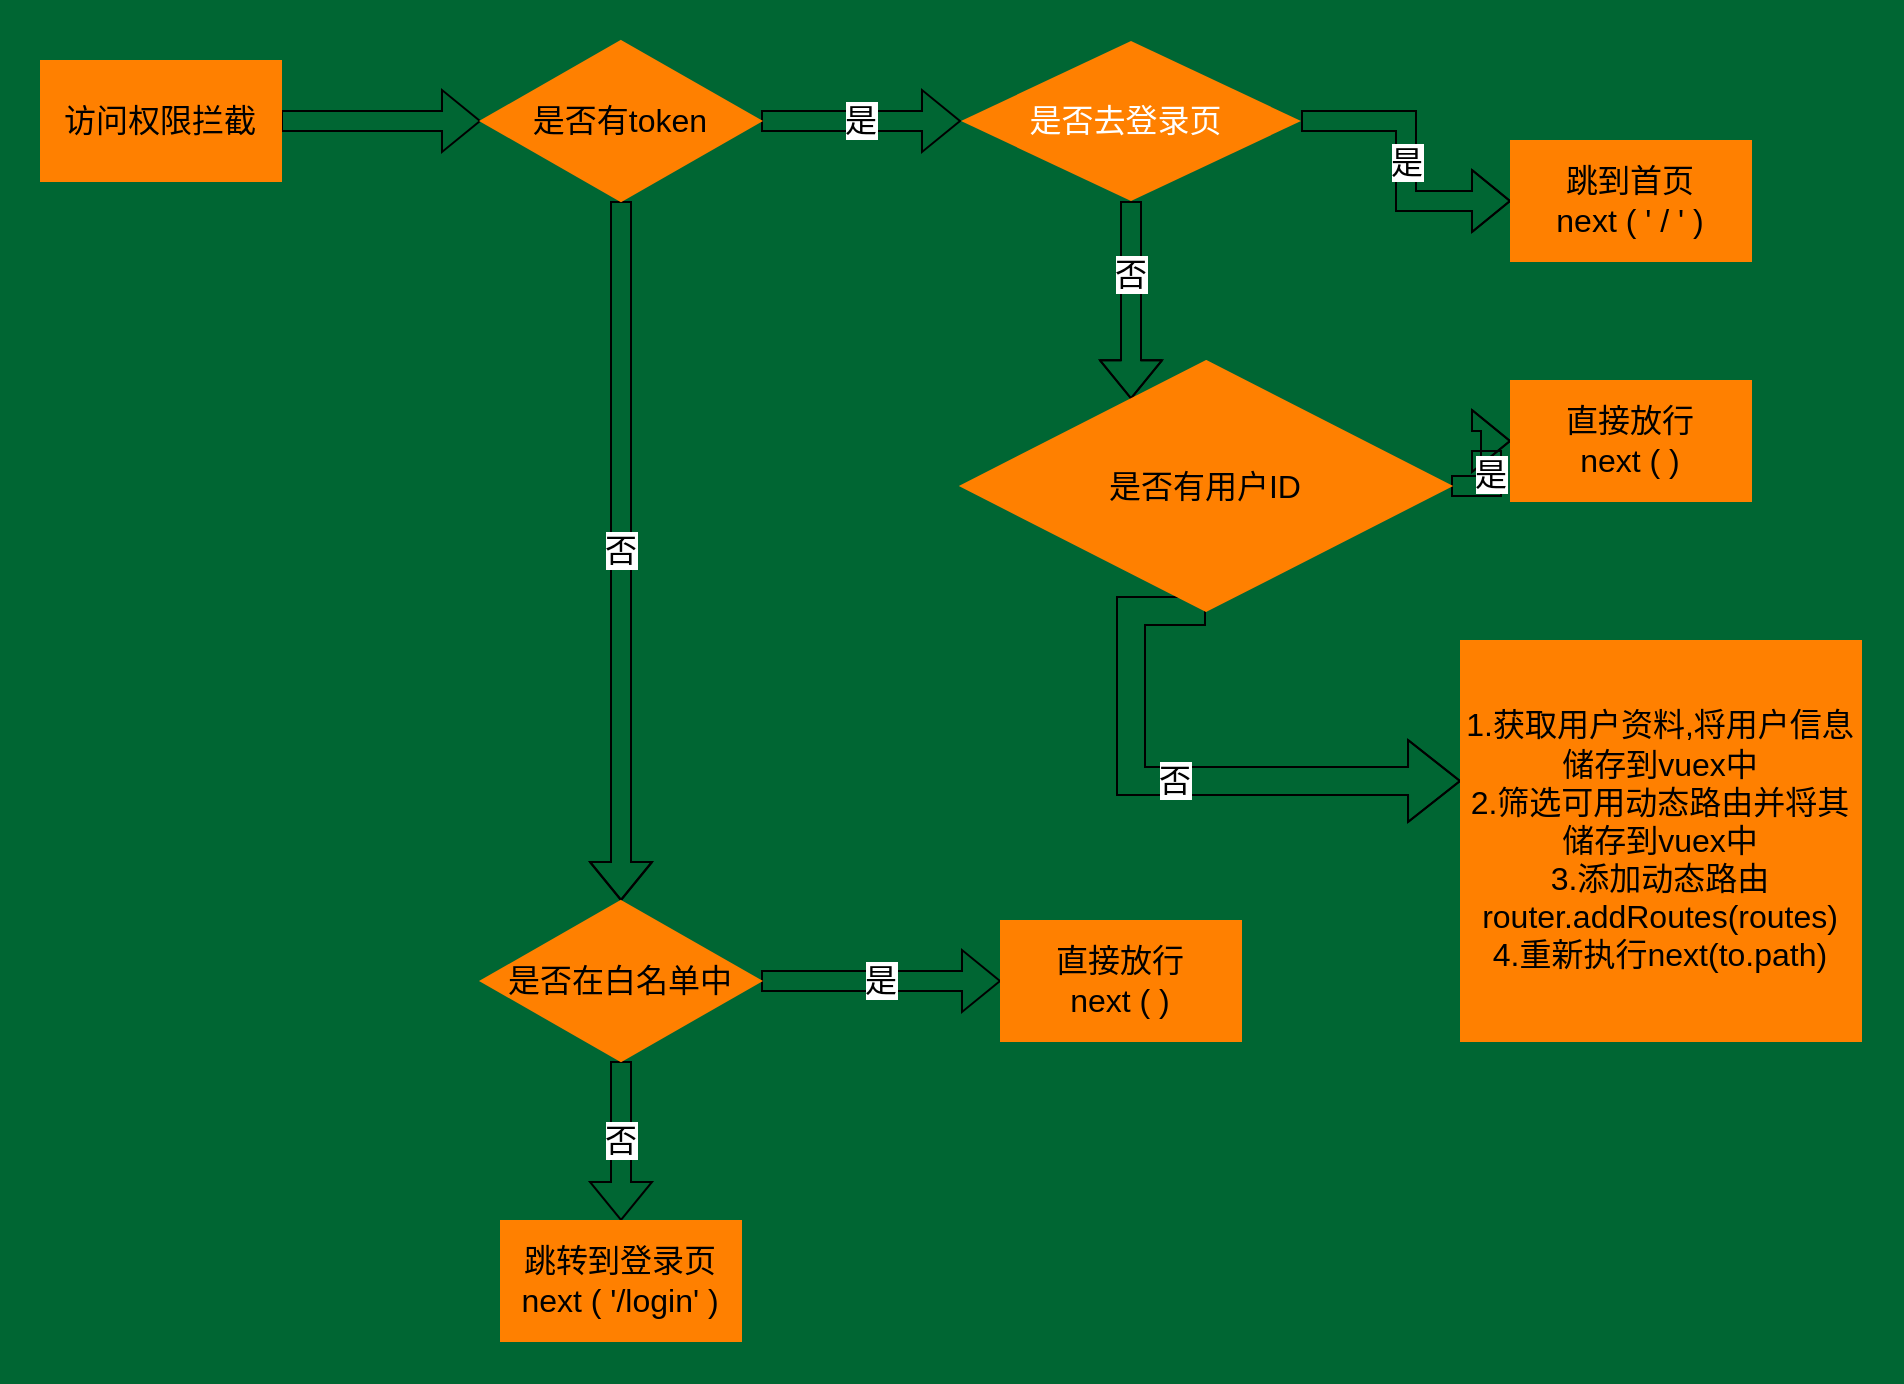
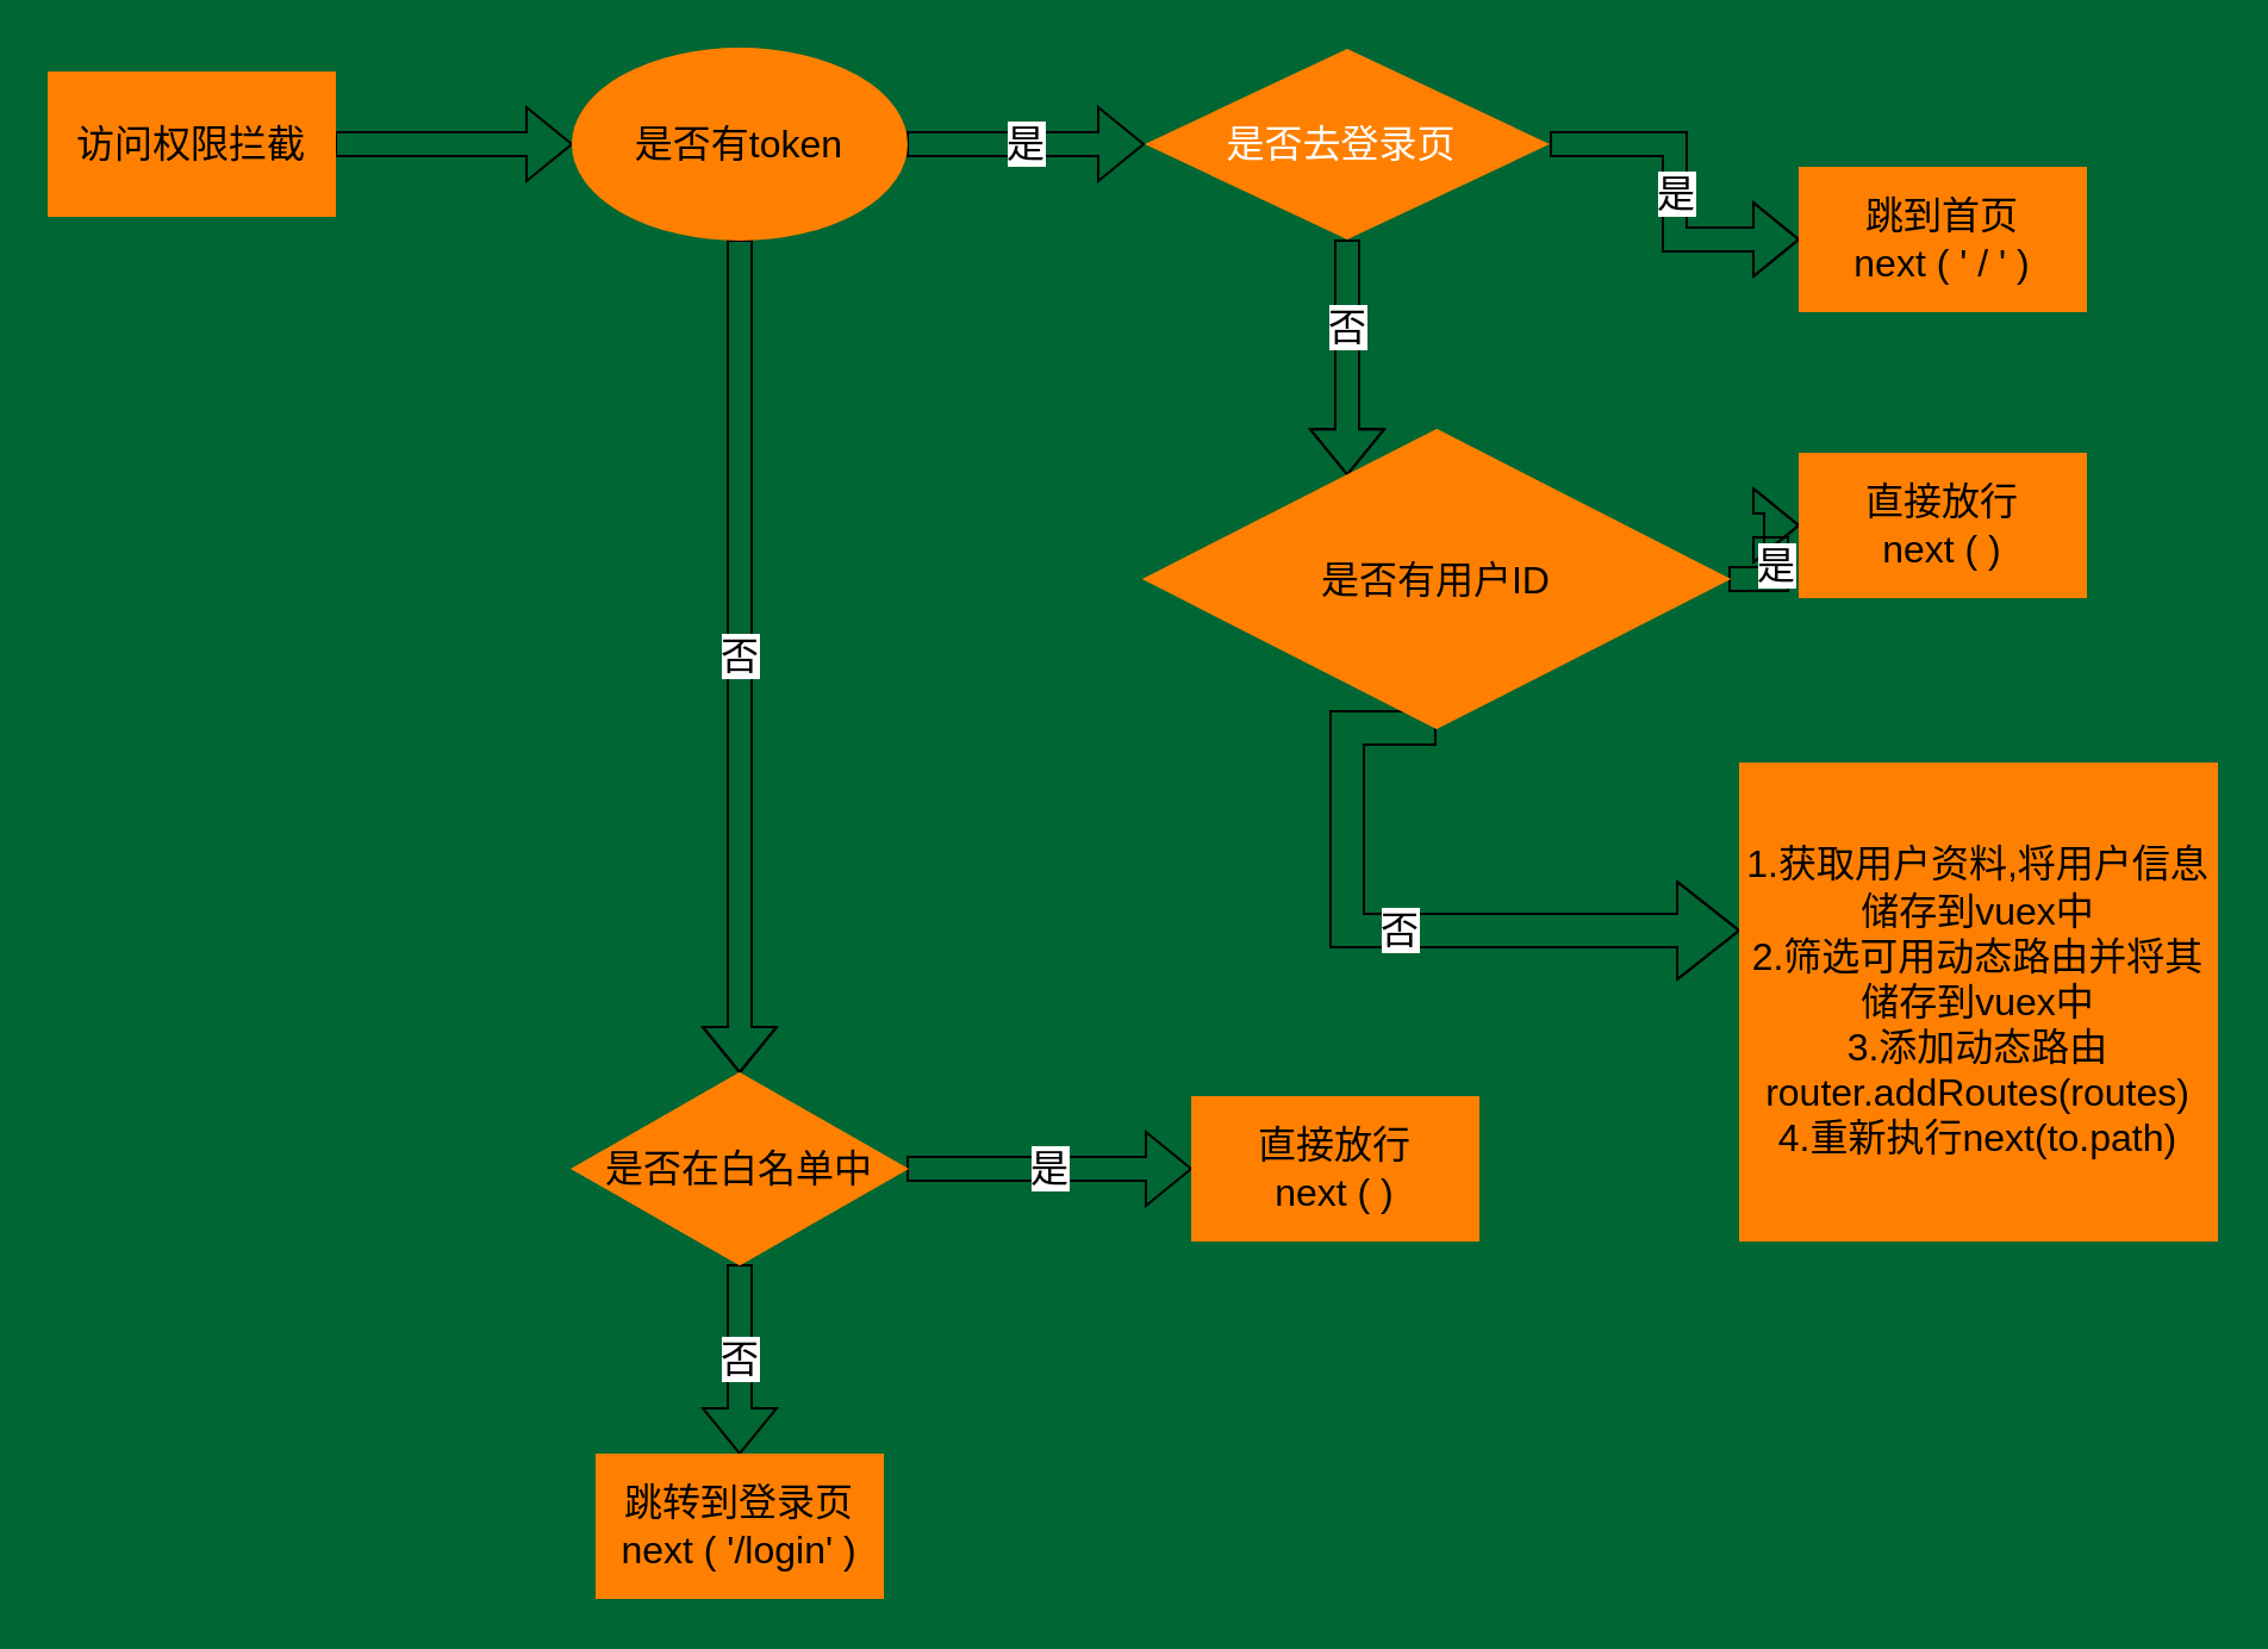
  <mxCell id="0" />
  <mxCell id="1" parent="0" />
  <mxCell id="2" value="" style="edgeStyle=orthogonalEdgeStyle;rounded=0;orthogonalLoop=1;jettySize=auto;html=1;shape=flexArrow;" parent="1" source="3" target="6" edge="1"><mxGeometry relative="1" as="geometry" /></mxCell>
  <mxCell id="3" value="&lt;font size=&quot;3&quot;&gt;访问权限拦截&lt;/font&gt;" style="rounded=0;whiteSpace=wrap;html=1;strokeColor=#FF8000;fillColor=#FF8000;" parent="1" vertex="1"><mxGeometry x="20" y="30" width="120" height="60" as="geometry" /></mxCell>
  <mxCell id="4" value="是" style="edgeStyle=orthogonalEdgeStyle;rounded=0;orthogonalLoop=1;jettySize=auto;html=1;fontSize=16;shape=flexArrow;" parent="1" source="6" target="9" edge="1"><mxGeometry relative="1" as="geometry" /></mxCell>
  <mxCell id="5" value="否" style="edgeStyle=orthogonalEdgeStyle;rounded=0;orthogonalLoop=1;jettySize=auto;html=1;fontSize=16;shape=flexArrow;" parent="1" source="6" edge="1"><mxGeometry relative="1" as="geometry"><mxPoint x="310" y="450" as="targetPoint" /></mxGeometry></mxCell>
- <mxCell id="6" value="是否有token" style="rhombus;whiteSpace=wrap;html=1;rounded=0;strokeColor=#FF8000;fontSize=16;fillColor=#FF8000;" parent="1" vertex="1"><mxGeometry x="240" y="20" width="140" height="80" as="geometry" /></mxCell>
+ <mxCell id="6" value="是否有token" style="ellipse;whiteSpace=wrap;html=1;strokeColor=#FF8000;fontSize=16;fillColor=#FF8000;" parent="1" vertex="1"><mxGeometry x="240" y="20" width="140" height="80" as="geometry" /></mxCell>
  <mxCell id="7" value="是" style="edgeStyle=orthogonalEdgeStyle;rounded=0;orthogonalLoop=1;jettySize=auto;html=1;fontSize=16;shape=flexArrow;" parent="1" source="9" target="10" edge="1"><mxGeometry relative="1" as="geometry" /></mxCell>
  <mxCell id="8" value="否" style="edgeStyle=orthogonalEdgeStyle;rounded=0;orthogonalLoop=1;jettySize=auto;html=1;fontSize=16;shape=flexArrow;" parent="1" source="9" target="13" edge="1"><mxGeometry x="-0.25" relative="1" as="geometry"><Array as="points"><mxPoint x="565" y="120" /><mxPoint x="565" y="120" /></Array><mxPoint as="offset" /></mxGeometry></mxCell>
  <mxCell id="9" value="是否去登录页&amp;nbsp;" style="rhombus;whiteSpace=wrap;html=1;rounded=0;fontSize=16;fontColor=#ffffff;strokeColor=none;fillColor=#FF8000;" parent="1" vertex="1"><mxGeometry x="480" y="20" width="170" height="80" as="geometry" /></mxCell>
  <mxCell id="10" value="跳到首页&lt;br&gt;next ( ' / ' )" style="whiteSpace=wrap;html=1;rounded=0;fontSize=16;strokeColor=#FF8000;fillColor=#FF8000;" parent="1" vertex="1"><mxGeometry x="755" y="70" width="120" height="60" as="geometry" /></mxCell>
  <mxCell id="11" value="是" style="edgeStyle=orthogonalEdgeStyle;rounded=0;orthogonalLoop=1;jettySize=auto;html=1;fontSize=16;shape=flexArrow;" parent="1" source="13" target="14" edge="1"><mxGeometry relative="1" as="geometry" /></mxCell>
  <mxCell id="12" value="否" style="edgeStyle=orthogonalEdgeStyle;rounded=0;orthogonalLoop=1;jettySize=auto;html=1;fontSize=16;shape=flexArrow;width=14;endSize=8.33;endWidth=26;exitX=0.5;exitY=1;exitDx=0;exitDy=0;" parent="1" source="13" target="15" edge="1"><mxGeometry relative="1" as="geometry"><Array as="points"><mxPoint x="565" y="390" /></Array></mxGeometry></mxCell>
  <mxCell id="13" value="是否有用户ID" style="rhombus;whiteSpace=wrap;html=1;rounded=0;strokeColor=#FF8000;fontSize=16;fillColor=#FF8000;" parent="1" vertex="1"><mxGeometry x="480" y="180" width="245" height="125" as="geometry" /></mxCell>
  <mxCell id="14" value="直接放行&lt;br&gt;next ( )" style="whiteSpace=wrap;html=1;rounded=0;fontSize=16;strokeColor=#FF8000;fillColor=#FF8000;" parent="1" vertex="1"><mxGeometry x="755" y="190" width="120" height="60" as="geometry" /></mxCell>
  <mxCell id="15" value="1.获取用户资料,将用户信息储存到vuex中&lt;br&gt;2.筛选可用动态路由并将其储存到vuex中&lt;br&gt;3.添加动态路由router.addRoutes(routes)&lt;br&gt;4.重新执行next(to.path)" style="whiteSpace=wrap;html=1;rounded=0;fontSize=16;strokeColor=#FF8000;fillColor=#FF8000;" parent="1" vertex="1"><mxGeometry x="730" y="320" width="200" height="200" as="geometry" /></mxCell>
  <mxCell id="16" value="是" style="edgeStyle=orthogonalEdgeStyle;rounded=0;orthogonalLoop=1;jettySize=auto;html=1;fontSize=16;shape=flexArrow;" parent="1" source="18" target="19" edge="1"><mxGeometry relative="1" as="geometry" /></mxCell>
  <mxCell id="17" value="否" style="edgeStyle=orthogonalEdgeStyle;rounded=0;orthogonalLoop=1;jettySize=auto;html=1;fontSize=16;shape=flexArrow;" parent="1" source="18" target="20" edge="1"><mxGeometry relative="1" as="geometry" /></mxCell>
  <mxCell id="18" value="是否在白名单中" style="rhombus;whiteSpace=wrap;html=1;rounded=0;strokeColor=#FF8000;fontSize=16;fillColor=#FF8000;" parent="1" vertex="1"><mxGeometry x="240" y="450" width="140" height="80" as="geometry" /></mxCell>
  <mxCell id="19" value="直接放行&lt;br&gt;next ( )" style="whiteSpace=wrap;html=1;rounded=0;fontSize=16;strokeColor=#FF8000;fillColor=#FF8000;" parent="1" vertex="1"><mxGeometry x="500" y="460" width="120" height="60" as="geometry" /></mxCell>
  <mxCell id="20" value="跳转到登录页&lt;br&gt;next ( '/login' )" style="whiteSpace=wrap;html=1;rounded=0;fontSize=16;strokeColor=#FF8000;fillColor=#FF8000;" parent="1" vertex="1"><mxGeometry x="250" y="610" width="120" height="60" as="geometry" /></mxCell>
  <mxCell id="21" style="edgeStyle=none;shape=flexArrow;rounded=0;orthogonalLoop=1;jettySize=auto;html=1;entryX=1;entryY=0.5;entryDx=0;entryDy=0;" edge="1" parent="1" source="15" target="15"><mxGeometry relative="1" as="geometry" /></mxCell>
